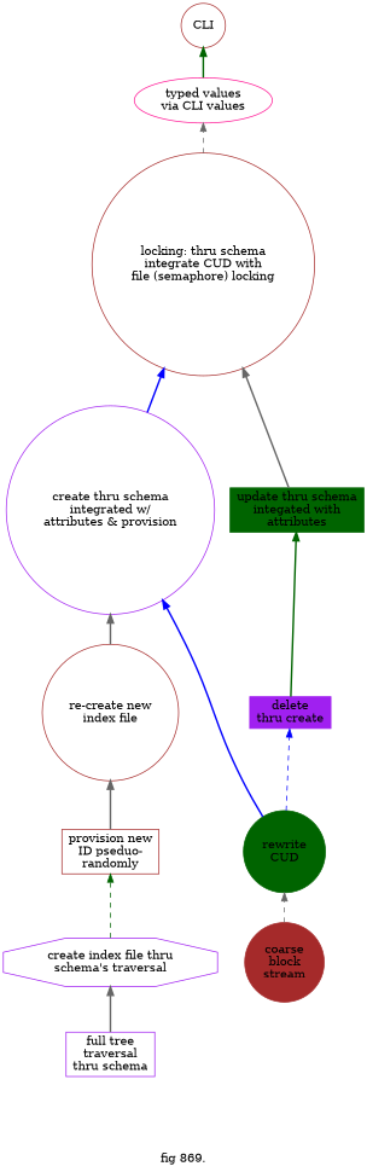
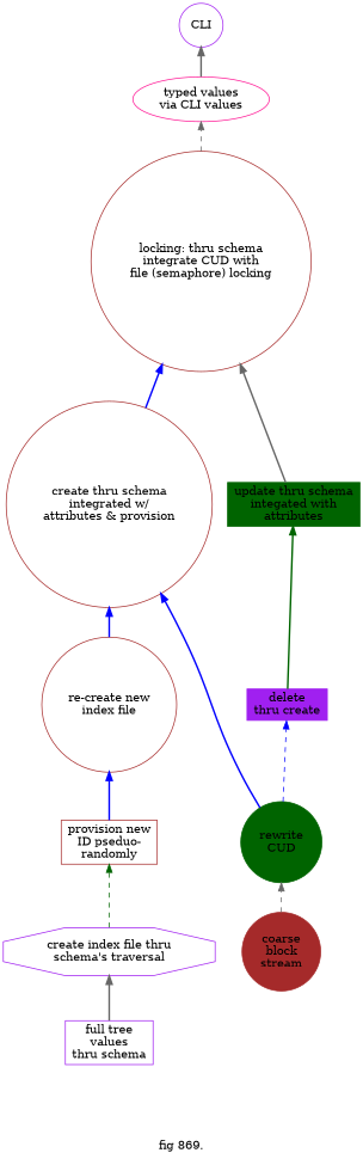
  digraph {
    label="\n\nfig 869."
    rankdir=BT
    node [color=brown shape=circle]
    edge [color=gray40 style=bold]
-   n1 [label=CLI]
+   n1 [color=purple label=CLI]
    n2 [color=deeppink label="typed values\nvia CLI values" shape=ellipse]
    n3 [label="locking: thru schema\nintegrate CUD with\nfile (semaphore) locking"]
-   n4 [color=purple label="create thru schema\nintegrated w/\nattributes & provision"]
+   n4 [label="create thru schema\nintegrated w/\nattributes & provision"]
    n5 [color=darkgreen label="update thru schema\nintegated with\nattributes" shape=box style=filled]
    n6 [label="re-create new\nindex file"]
    n7 [color=darkgreen label="rewrite\nCUD" style=filled]
    n8 [color=purple label="delete\nthru create" shape=box style=filled]
    n9 [label="provision new\nID pseduo-\nrandomly" shape=box]
    n10 [color=purple label="create index file thru\nschema's traversal" shape=octagon]
-   n11 [color=purple label="full tree\ntraversal\nthru schema" shape=box]
+   n11 [color=purple label="full tree\nvalues\nthru schema" shape=box]
    n12 [label="coarse\nblock\nstream" style=filled]
-   n2 -> n1 [color=darkgreen]
+   n2 -> n1
    n3 -> n2 [style=dashed]
    n4 -> n3 [color=blue]
    n5 -> n3
-   n6 -> n4
+   n6 -> n4 [color=blue]
    n7 -> n4 [color=blue]
    n7 -> n8 [color=blue style=dashed]
    n8 -> n5 [color=darkgreen]
-   n9 -> n6
+   n9 -> n6 [color=blue]
    n10 -> n9 [color=darkgreen style=dashed]
    n11 -> n10
    n12 -> n7 [style=dashed]
  }
